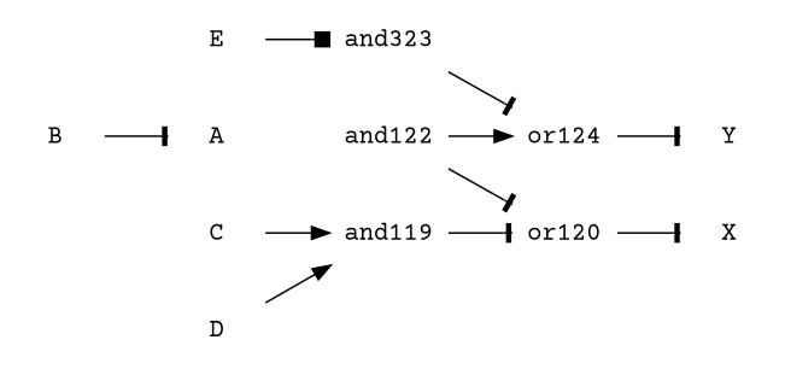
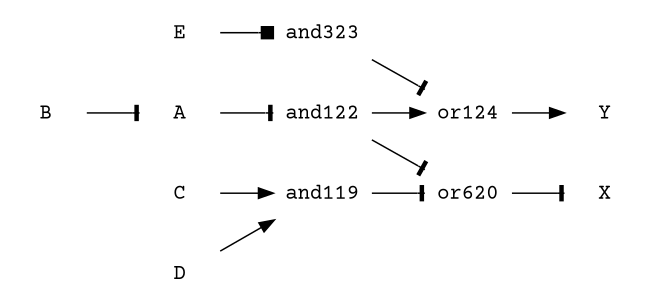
  digraph {
    fontname="Courier Prime"
    rankdir=LR
    node [fontname="Courier Prime" shape=plaintext]
    edge [arrowhead=tee fontname="Courier Prime"]
    n1 [label=X]
    n2 [label=Y]
-   n3 [label=or120]
+   n3 [label=or620]
    n4 [label=and122]
    n5 [label=or124]
    n6 [label=and323]
    n7 [label=and119]
    n8 [label=A]
    n9 [label=B]
    n10 [label=C]
    n11 [label=D]
    n12 [label=E]
    n3 -> n1
    n4 -> n3
    n4 -> n5 [arrowhead=normal]
-   n5 -> n2
+   n5 -> n2 [arrowhead=normal]
    n6 -> n5
    n7 -> n3
+   n8 -> n4
    n9 -> n8
    n10 -> n7 [arrowhead=normal]
    n11 -> n7 [arrowhead=normal]
    n12 -> n6 [arrowhead=box]
  }
